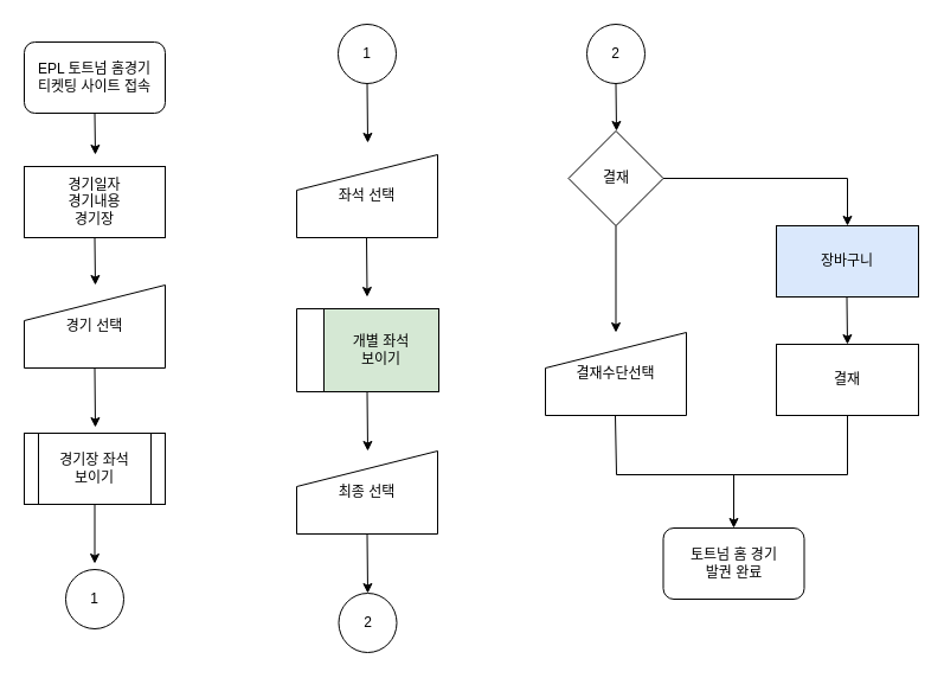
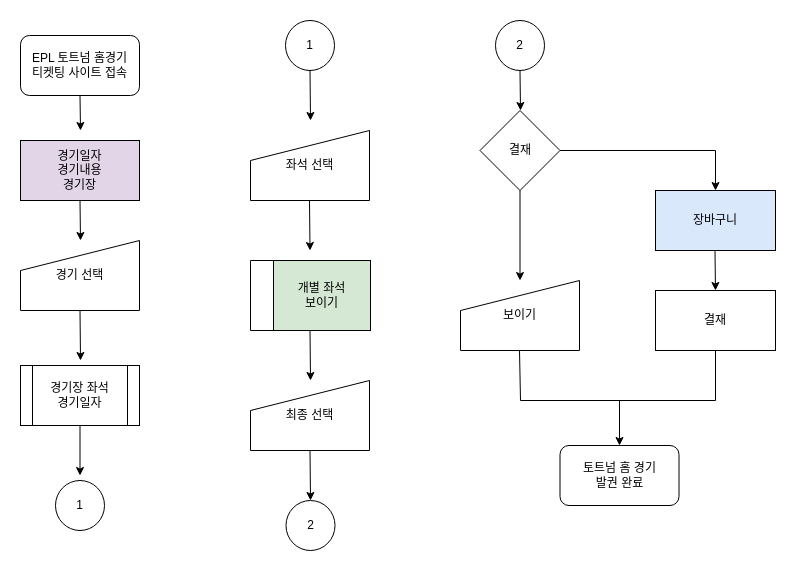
  <mxCell id="0" />
  <mxCell id="1" parent="0" />
  <mxCell id="2" value="EPL 토트넘 홈경기&lt;br&gt;티켓팅 사이트 접속" style="rounded=1;whiteSpace=wrap;html=1;" vertex="1" parent="1"><mxGeometry x="20" y="35" width="119" height="60" as="geometry" /></mxCell>
  <mxCell id="3" value="" style="endArrow=classic;html=1;rounded=0;exitX=0.5;exitY=1;exitDx=0;exitDy=0;" edge="1" parent="1" source="2"><mxGeometry width="50" height="50" relative="1" as="geometry"><mxPoint x="70" y="260" as="sourcePoint" /><mxPoint x="80" y="130" as="targetPoint" /></mxGeometry></mxCell>
  <mxCell id="4" value="" style="endArrow=classic;html=1;rounded=0;exitX=0.5;exitY=1;exitDx=0;exitDy=0;" edge="1" parent="1" source="5"><mxGeometry width="50" height="50" relative="1" as="geometry"><mxPoint x="80" y="230" as="sourcePoint" /><mxPoint x="80" y="240" as="targetPoint" /></mxGeometry></mxCell>
- <mxCell id="5" value="경기일자&lt;br&gt;경기내용&lt;br&gt;경기장" style="rounded=0;whiteSpace=wrap;html=1;" vertex="1" parent="1"><mxGeometry x="20" y="140" width="119" height="60" as="geometry" /></mxCell>
+ <mxCell id="5" value="경기일자&lt;br&gt;경기내용&lt;br&gt;경기장" style="rounded=0;whiteSpace=wrap;html=1;fillColor=#e1d5e7;" vertex="1" parent="1"><mxGeometry x="20" y="140" width="119" height="60" as="geometry" /></mxCell>
  <mxCell id="6" value="경기 선택" style="shape=manualInput;whiteSpace=wrap;html=1;" vertex="1" parent="1"><mxGeometry x="20" y="240" width="119" height="70" as="geometry" /></mxCell>
  <mxCell id="7" value="" style="endArrow=classic;html=1;rounded=0;exitX=0.5;exitY=1;exitDx=0;exitDy=0;" edge="1" parent="1" source="6"><mxGeometry width="50" height="50" relative="1" as="geometry"><mxPoint x="70" y="310" as="sourcePoint" /><mxPoint x="80" y="360" as="targetPoint" /></mxGeometry></mxCell>
- <mxCell id="8" value="경기장 좌석&lt;br&gt;보이기" style="shape=process;whiteSpace=wrap;html=1;backgroundOutline=1;" vertex="1" parent="1"><mxGeometry x="20" y="365" width="119" height="60" as="geometry" /></mxCell>
+ <mxCell id="8" value="경기장 좌석&lt;br&gt;경기일자" style="shape=process;whiteSpace=wrap;html=1;backgroundOutline=1;" vertex="1" parent="1"><mxGeometry x="20" y="365" width="119" height="60" as="geometry" /></mxCell>
  <mxCell id="9" value="" style="endArrow=classic;html=1;rounded=0;exitX=0.5;exitY=1;exitDx=0;exitDy=0;" edge="1" parent="1"><mxGeometry width="50" height="50" relative="1" as="geometry"><mxPoint x="79.5" y="425" as="sourcePoint" /><mxPoint x="79.5" y="475" as="targetPoint" /></mxGeometry></mxCell>
  <mxCell id="10" value="1" style="ellipse;whiteSpace=wrap;html=1;aspect=fixed;" vertex="1" parent="1"><mxGeometry x="55" y="480" width="49" height="50" as="geometry" /></mxCell>
  <mxCell id="11" value="1" style="ellipse;whiteSpace=wrap;html=1;aspect=fixed;" vertex="1" parent="1"><mxGeometry x="285" y="20" width="49" height="50" as="geometry" /></mxCell>
  <mxCell id="12" value="" style="endArrow=classic;html=1;rounded=0;exitX=0.5;exitY=1;exitDx=0;exitDy=0;" edge="1" parent="1" source="11"><mxGeometry width="50" height="50" relative="1" as="geometry"><mxPoint x="295" y="270" as="sourcePoint" /><mxPoint x="310" y="120" as="targetPoint" /></mxGeometry></mxCell>
  <mxCell id="13" value="좌석 선택" style="shape=manualInput;whiteSpace=wrap;html=1;" vertex="1" parent="1"><mxGeometry x="250" y="130" width="119" height="70" as="geometry" /></mxCell>
  <mxCell id="14" value="" style="endArrow=classic;html=1;rounded=0;exitX=0.5;exitY=1;exitDx=0;exitDy=0;" edge="1" parent="1"><mxGeometry width="50" height="50" relative="1" as="geometry"><mxPoint x="309" y="200" as="sourcePoint" /><mxPoint x="309.5" y="250" as="targetPoint" /></mxGeometry></mxCell>
  <mxCell id="15" value="" style="swimlane;horizontal=0;" vertex="1" parent="1"><mxGeometry x="250" y="260" width="120" height="70" as="geometry"><mxRectangle x="270" y="140" width="50" height="40" as="alternateBounds" /></mxGeometry></mxCell>
  <mxCell id="16" value="개별 좌석&lt;br&gt;보이기" style="whiteSpace=wrap;html=1;fillColor=#d5e8d4;" vertex="1" parent="15"><mxGeometry x="23" width="97" height="70" as="geometry" /></mxCell>
  <mxCell id="17" value="" style="endArrow=classic;html=1;rounded=0;exitX=0.5;exitY=1;exitDx=0;exitDy=0;" edge="1" parent="1"><mxGeometry width="50" height="50" relative="1" as="geometry"><mxPoint x="309.5" y="330" as="sourcePoint" /><mxPoint x="310" y="380" as="targetPoint" /></mxGeometry></mxCell>
  <mxCell id="18" value="최종 선택" style="shape=manualInput;whiteSpace=wrap;html=1;" vertex="1" parent="1"><mxGeometry x="250" y="380" width="119" height="70" as="geometry" /></mxCell>
  <mxCell id="19" value="" style="endArrow=classic;html=1;rounded=0;exitX=0.5;exitY=1;exitDx=0;exitDy=0;" edge="1" parent="1" source="18"><mxGeometry width="50" height="50" relative="1" as="geometry"><mxPoint x="305" y="350" as="sourcePoint" /><mxPoint x="310" y="500" as="targetPoint" /></mxGeometry></mxCell>
  <mxCell id="20" value="2" style="ellipse;whiteSpace=wrap;html=1;aspect=fixed;" vertex="1" parent="1"><mxGeometry x="285.5" y="500" width="49" height="50" as="geometry" /></mxCell>
  <mxCell id="21" value="2" style="ellipse;whiteSpace=wrap;html=1;aspect=fixed;" vertex="1" parent="1"><mxGeometry x="495" y="20" width="49" height="50" as="geometry" /></mxCell>
  <mxCell id="22" value="" style="endArrow=classic;html=1;rounded=0;exitX=0.5;exitY=1;exitDx=0;exitDy=0;" edge="1" parent="1" source="21"><mxGeometry width="50" height="50" relative="1" as="geometry"><mxPoint x="305" y="50" as="sourcePoint" /><mxPoint x="520" y="110" as="targetPoint" /></mxGeometry></mxCell>
  <mxCell id="23" value="결재" style="rhombus;whiteSpace=wrap;html=1;" vertex="1" parent="1"><mxGeometry x="479.5" y="110" width="80" height="80" as="geometry" /></mxCell>
  <mxCell id="24" value="" style="endArrow=classic;html=1;rounded=0;exitX=0.5;exitY=1;exitDx=0;exitDy=0;entryX=0.5;entryY=0;entryDx=0;entryDy=0;" edge="1" parent="1" source="23" target="25"><mxGeometry width="50" height="50" relative="1" as="geometry"><mxPoint x="305" y="250" as="sourcePoint" /><mxPoint x="520" y="250" as="targetPoint" /></mxGeometry></mxCell>
- <mxCell id="25" value="결재수단선택" style="shape=manualInput;whiteSpace=wrap;html=1;" vertex="1" parent="1"><mxGeometry x="460" y="280" width="119" height="70" as="geometry" /></mxCell>
+ <mxCell id="25" value="보이기" style="shape=manualInput;whiteSpace=wrap;html=1;" vertex="1" parent="1"><mxGeometry x="460" y="280" width="119" height="70" as="geometry" /></mxCell>
  <mxCell id="26" value="" style="endArrow=classic;html=1;rounded=0;exitX=0.5;exitY=1;exitDx=0;exitDy=0;entryX=0.5;entryY=0;entryDx=0;entryDy=0;" edge="1" parent="1" target="27"><mxGeometry width="50" height="50" relative="1" as="geometry"><mxPoint x="519" y="350" as="sourcePoint" /><mxPoint x="635" y="400" as="targetPoint" /><Array as="points"><mxPoint x="520" y="400" /><mxPoint x="619" y="400" /></Array></mxGeometry></mxCell>
  <mxCell id="27" value="토트넘 홈 경기&lt;br&gt;발권 완료" style="rounded=1;whiteSpace=wrap;html=1;" vertex="1" parent="1"><mxGeometry x="559.5" y="445" width="119" height="60" as="geometry" /></mxCell>
  <mxCell id="28" value="" style="endArrow=classic;html=1;rounded=0;" edge="1" parent="1" target="29"><mxGeometry width="50" height="50" relative="1" as="geometry"><mxPoint x="559.5" y="150" as="sourcePoint" /><mxPoint x="715" y="200" as="targetPoint" /><Array as="points"><mxPoint x="715" y="150" /></Array></mxGeometry></mxCell>
  <mxCell id="29" value="장바구니" style="rounded=0;whiteSpace=wrap;html=1;fillColor=#dae8fc;" vertex="1" parent="1"><mxGeometry x="655" y="190" width="120" height="60" as="geometry" /></mxCell>
  <mxCell id="30" value="" style="endArrow=classic;html=1;rounded=0;exitX=0.5;exitY=1;exitDx=0;exitDy=0;" edge="1" parent="1"><mxGeometry width="50" height="50" relative="1" as="geometry"><mxPoint x="714.5" y="250" as="sourcePoint" /><mxPoint x="715" y="290" as="targetPoint" /></mxGeometry></mxCell>
  <mxCell id="31" value="결재" style="rounded=0;whiteSpace=wrap;html=1;" vertex="1" parent="1"><mxGeometry x="655" y="290" width="120" height="60" as="geometry" /></mxCell>
  <mxCell id="32" value="" style="endArrow=none;html=1;rounded=0;" edge="1" parent="1"><mxGeometry width="50" height="50" relative="1" as="geometry"><mxPoint x="615" y="400" as="sourcePoint" /><mxPoint x="715" y="350" as="targetPoint" /><Array as="points"><mxPoint x="715" y="400" /></Array></mxGeometry></mxCell>
